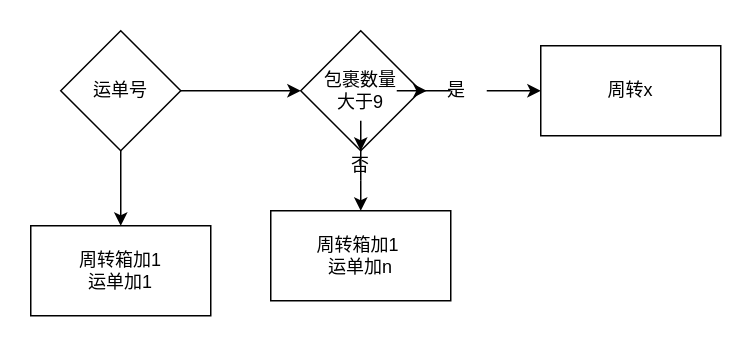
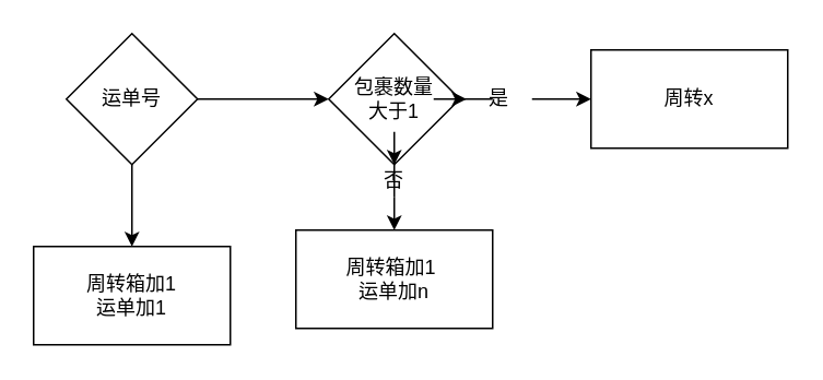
  <mxCell id="0" />
  <mxCell id="1" parent="0" />
  <mxCell id="2" style="edgeStyle=orthogonalEdgeStyle;rounded=0;orthogonalLoop=1;jettySize=auto;html=1;exitX=0.5;exitY=1;exitDx=0;exitDy=0;" edge="1" parent="1" source="4"><mxGeometry relative="1" as="geometry"><mxPoint x="80" y="150" as="targetPoint" /></mxGeometry></mxCell>
  <mxCell id="3" style="edgeStyle=orthogonalEdgeStyle;rounded=0;orthogonalLoop=1;jettySize=auto;html=1;exitX=1;exitY=0.5;exitDx=0;exitDy=0;entryX=0;entryY=0.5;entryDx=0;entryDy=0;" edge="1" parent="1" source="4" target="7"><mxGeometry relative="1" as="geometry" /></mxCell>
  <mxCell id="4" value="运单号" style="rhombus;whiteSpace=wrap;html=1;" vertex="1" parent="1"><mxGeometry x="40" y="20" width="80" height="80" as="geometry" /></mxCell>
  <mxCell id="5" style="edgeStyle=orthogonalEdgeStyle;rounded=0;orthogonalLoop=1;jettySize=auto;html=1;exitX=1;exitY=0.5;exitDx=0;exitDy=0;" edge="1" parent="1" source="9"><mxGeometry relative="1" as="geometry"><mxPoint x="360" y="60" as="targetPoint" /></mxGeometry></mxCell>
  <mxCell id="6" style="edgeStyle=orthogonalEdgeStyle;rounded=0;orthogonalLoop=1;jettySize=auto;html=1;exitX=0.5;exitY=1;exitDx=0;exitDy=0;" edge="1" parent="1" source="11"><mxGeometry relative="1" as="geometry"><mxPoint x="240" y="140" as="targetPoint" /></mxGeometry></mxCell>
- <mxCell id="7" value="包裹数量&lt;br&gt;大于9" style="rhombus;whiteSpace=wrap;html=1;" vertex="1" parent="1"><mxGeometry x="200" y="20" width="80" height="80" as="geometry" /></mxCell>
+ <mxCell id="7" value="包裹数量&lt;br&gt;大于1" style="rhombus;whiteSpace=wrap;html=1;" vertex="1" parent="1"><mxGeometry x="200" y="20" width="80" height="80" as="geometry" /></mxCell>
  <mxCell id="8" value="周转箱加1&lt;br&gt;运单加1" style="rounded=0;whiteSpace=wrap;html=1;" vertex="1" parent="1"><mxGeometry x="20" y="150" width="120" height="60" as="geometry" /></mxCell>
  <mxCell id="9" value="是" style="text;html=1;strokeColor=none;fillColor=none;align=center;verticalAlign=middle;whiteSpace=wrap;rounded=0;" vertex="1" parent="1"><mxGeometry x="284" y="50" width="40" height="20" as="geometry" /></mxCell>
  <mxCell id="10" style="edgeStyle=orthogonalEdgeStyle;rounded=0;orthogonalLoop=1;jettySize=auto;html=1;exitX=1;exitY=0.5;exitDx=0;exitDy=0;" edge="1" parent="1" source="7" target="9"><mxGeometry relative="1" as="geometry"><mxPoint x="360" y="60" as="targetPoint" /><mxPoint x="280" y="60" as="sourcePoint" /></mxGeometry></mxCell>
  <mxCell id="11" value="否" style="text;html=1;strokeColor=none;fillColor=none;align=center;verticalAlign=middle;whiteSpace=wrap;rounded=0;" vertex="1" parent="1"><mxGeometry x="220" y="100" width="40" height="20" as="geometry" /></mxCell>
  <mxCell id="12" style="edgeStyle=orthogonalEdgeStyle;rounded=0;orthogonalLoop=1;jettySize=auto;html=1;exitX=0.5;exitY=1;exitDx=0;exitDy=0;" edge="1" parent="1" source="7" target="11"><mxGeometry relative="1" as="geometry"><mxPoint x="240" y="140" as="targetPoint" /><mxPoint x="240" y="100" as="sourcePoint" /></mxGeometry></mxCell>
  <mxCell id="13" value="周转箱加1&amp;nbsp;&lt;br&gt;运单加n" style="rounded=0;whiteSpace=wrap;html=1;" vertex="1" parent="1"><mxGeometry x="180" y="140" width="120" height="60" as="geometry" /></mxCell>
  <mxCell id="14" value="周转x" style="rounded=0;whiteSpace=wrap;html=1;" vertex="1" parent="1"><mxGeometry x="360" y="30" width="120" height="60" as="geometry" /></mxCell>
